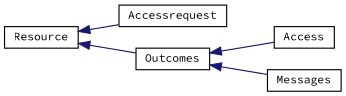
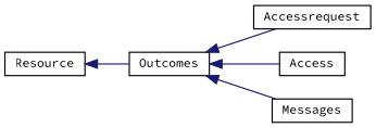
  digraph {
    fontname="Source Code Pro"
    rankdir=LR
    node [color=black fillcolor=white fontname="Source Code Pro" fontsize=10 shape=record style=filled]
    edge [color=midnightblue dir=back fontname="Source Code Pro" fontsize=10 labelfontname=Helvetica labelfontsize=10 style=solid]
    n1 [height=0.2 label=Resource width=0.4]
    n2 [height=0.2 label=Accessrequest width=0.4]
    n3 [height=0.2 label=Outcomes width=0.4]
    n4 [height=0.2 label=Access width=0.4]
    n5 [height=0.2 label=Messages width=0.4]
-   n1 -> n2
+   n3 -> n2
    n1 -> n3
    n3 -> n4
    n3 -> n5
  }
